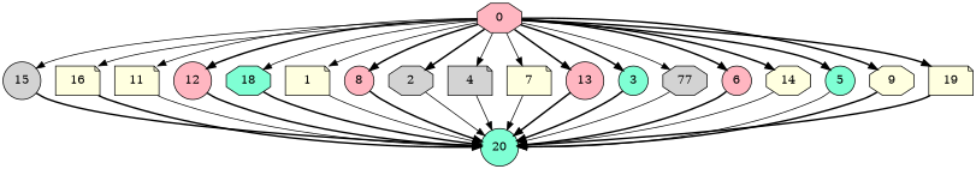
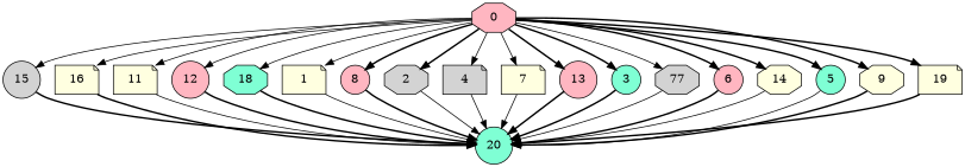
  digraph {
    node [Weight=16 fillcolor=lightyellow shape=circle style=filled]
    edge [Weight=6 style=bold]
    0 [Weight=6 fillcolor=lightpink shape=octagon]
    15 [fillcolor=lightgrey]
    16 [shape=note]
    11 [shape=note]
    12 [Weight=11 fillcolor=lightpink]
    18 [Weight=15 fillcolor=aquamarine shape=octagon]
    1 [shape=note]
    8 [Weight=10 fillcolor=lightpink]
    2 [Weight=13 fillcolor=lightgrey shape=octagon]
    4 [Weight=11 fillcolor=lightgrey shape=note]
    7 [Weight=10 shape=note]
    13 [Weight=10 fillcolor=lightpink]
    3 [Weight=8 fillcolor=aquamarine]
    n14 [Weight=5 fillcolor=lightgrey label=77 shape=octagon]
    6 [Weight=11 fillcolor=lightpink]
    14 [Weight=3 shape=octagon]
    5 [Weight=6 fillcolor=aquamarine]
    9 [Weight=3 shape=octagon]
    19 [Weight=3 shape=note]
    20 [Weight=8 fillcolor=aquamarine]
    0 -> 15 [Weight=7 style=solid]
    0 -> 16 [Weight=7 style=solid]
    0 -> 11 [style=solid]
-   0 -> 12 [Weight=4]
+   0 -> 12 [Weight=4 style=solid]
    0 -> 18 [style=solid]
    0 -> 1 [style=solid]
    0 -> 8 [Weight=7]
    0 -> 2 [Weight=4]
    0 -> 4 [Weight=3 style=solid]
    0 -> 7 [Weight=2 style=solid]
    0 -> 13 [Weight=4]
    0 -> 3 [Weight=5]
    0 -> n14 [Weight=9 style=solid]
    0 -> 6
    0 -> 14 [Weight=7]
    0 -> 5 [Weight=4]
    0 -> 9 [Weight=5]
    0 -> 19
    15 -> 20 [Weight=9]
    16 -> 20
    11 -> 20 [Weight=5 style=solid]
    12 -> 20 [Weight=10]
    18 -> 20 [Weight=5]
    1 -> 20 [Weight=2 style=solid]
    8 -> 20 [Weight=8]
    2 -> 20 [Weight=2 style=solid]
    4 -> 20 [Weight=4 style=solid]
    7 -> 20 [Weight=5 style=solid]
    13 -> 20 [Weight=5]
    3 -> 20
    n14 -> 20 [Weight=9 style=solid]
    6 -> 20 [Weight=2]
    14 -> 20 [Weight=10 style=solid]
    5 -> 20 [Weight=4 style=solid]
    9 -> 20 [Weight=4]
    19 -> 20 [Weight=3]
  }
